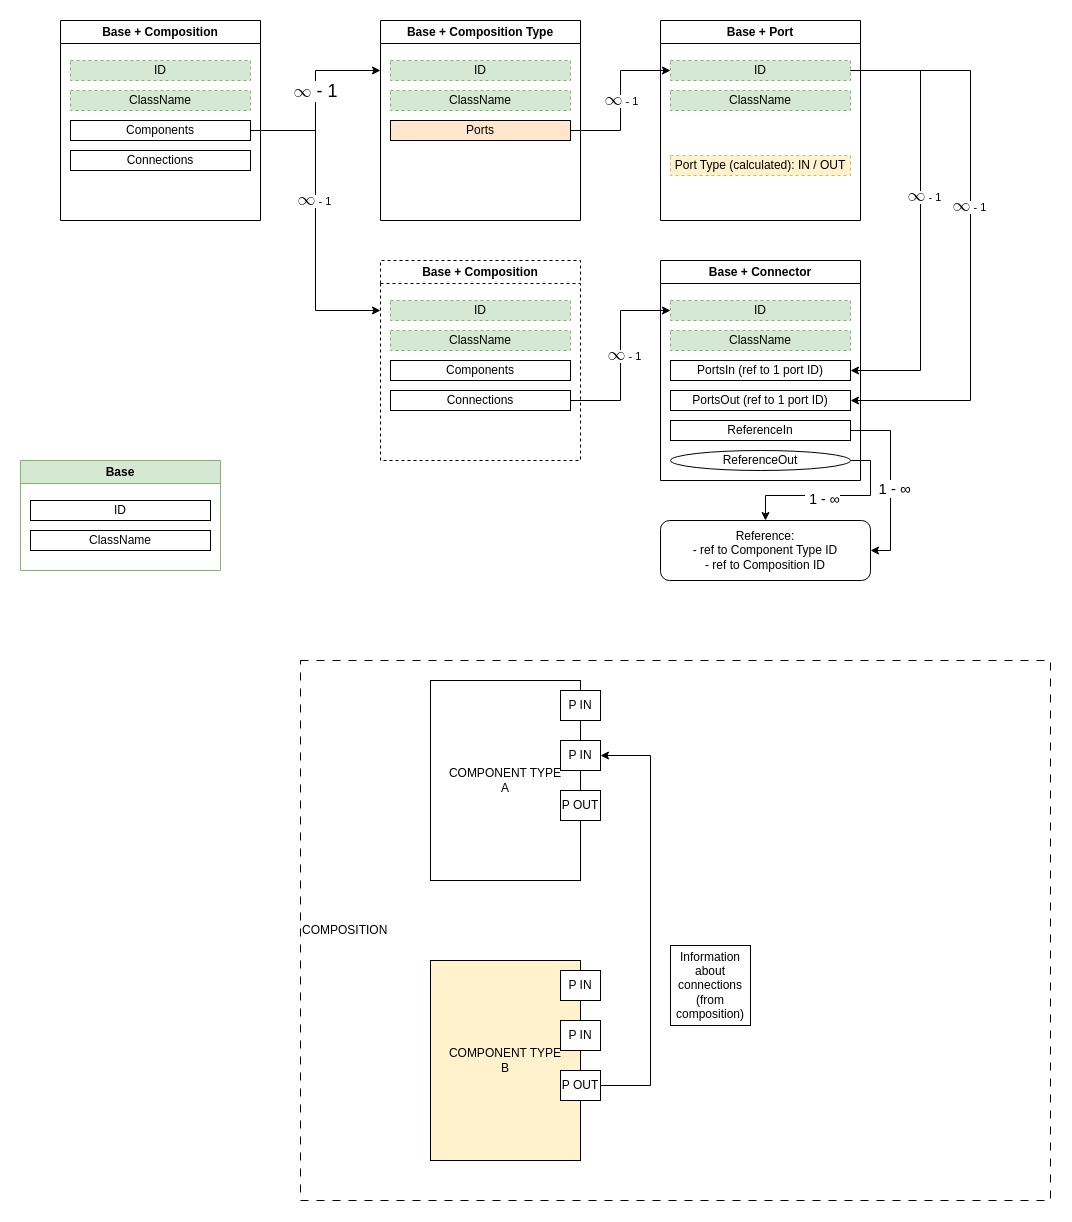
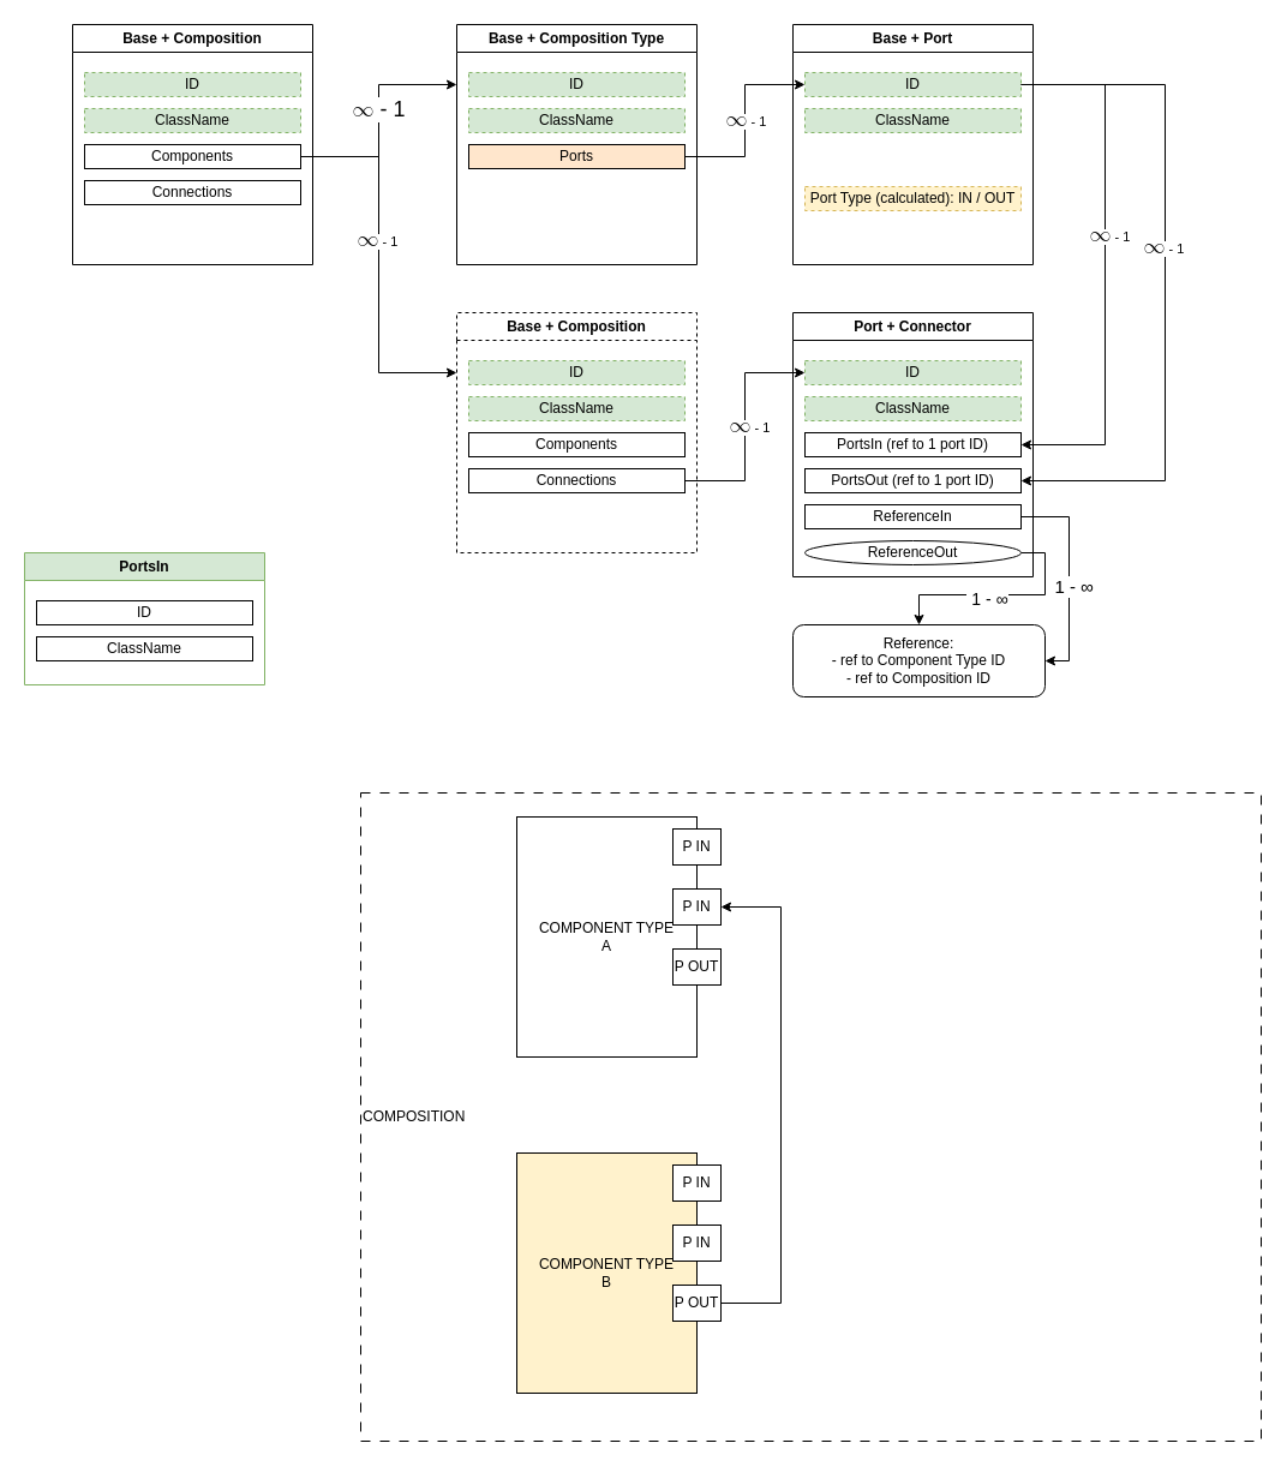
  <mxCell id="0" />
  <mxCell id="1" parent="0" />
  <mxCell id="2" value="Base + Composition Type" style="swimlane;whiteSpace=wrap;html=1;" vertex="1" parent="1"><mxGeometry x="380" y="20" width="200" height="200" as="geometry" /></mxCell>
  <mxCell id="3" value="ID" style="rounded=0;whiteSpace=wrap;html=1;dashed=1;fillColor=#d5e8d4;strokeColor=#82b366;" vertex="1" parent="2"><mxGeometry x="10" y="40" width="180" height="20" as="geometry" /></mxCell>
  <mxCell id="4" value="ClassName" style="rounded=0;whiteSpace=wrap;html=1;dashed=1;fillColor=#d5e8d4;strokeColor=#82b366;" vertex="1" parent="2"><mxGeometry x="10" y="70" width="180" height="20" as="geometry" /></mxCell>
  <mxCell id="5" value="Ports" style="rounded=0;whiteSpace=wrap;html=1;fillColor=#ffe6cc;" vertex="1" parent="2"><mxGeometry x="10" y="100" width="180" height="20" as="geometry" /></mxCell>
  <mxCell id="6" value="Base + Port" style="swimlane;whiteSpace=wrap;html=1;" vertex="1" parent="1"><mxGeometry x="660" y="20" width="200" height="200" as="geometry" /></mxCell>
  <mxCell id="7" value="ID" style="rounded=0;whiteSpace=wrap;html=1;dashed=1;fillColor=#d5e8d4;strokeColor=#82b366;" vertex="1" parent="6"><mxGeometry x="10" y="40" width="180" height="20" as="geometry" /></mxCell>
  <mxCell id="8" value="ClassName" style="rounded=0;whiteSpace=wrap;html=1;dashed=1;fillColor=#d5e8d4;strokeColor=#82b366;" vertex="1" parent="6"><mxGeometry x="10" y="70" width="180" height="20" as="geometry" /></mxCell>
  <mxCell id="9" value="Port Type (calculated): IN / OUT" style="rounded=0;whiteSpace=wrap;html=1;dashed=1;fillColor=#fff2cc;strokeColor=#d6b656;" vertex="1" parent="6"><mxGeometry x="10" y="135" width="180" height="20" as="geometry" /></mxCell>
- <mxCell id="10" value="Base + Connector" style="swimlane;whiteSpace=wrap;html=1;" vertex="1" parent="1"><mxGeometry x="660" y="260" width="200" height="220" as="geometry" /></mxCell>
+ <mxCell id="10" value="Port + Connector" style="swimlane;whiteSpace=wrap;html=1;" vertex="1" parent="1"><mxGeometry x="660" y="260" width="200" height="220" as="geometry" /></mxCell>
  <mxCell id="11" value="ID" style="rounded=0;whiteSpace=wrap;html=1;dashed=1;fillColor=#d5e8d4;strokeColor=#82b366;" vertex="1" parent="10"><mxGeometry x="10" y="40" width="180" height="20" as="geometry" /></mxCell>
  <mxCell id="12" value="ClassName" style="rounded=0;whiteSpace=wrap;html=1;dashed=1;fillColor=#d5e8d4;strokeColor=#82b366;" vertex="1" parent="10"><mxGeometry x="10" y="70" width="180" height="20" as="geometry" /></mxCell>
  <mxCell id="13" value="PortsIn (ref to 1 port ID)" style="rounded=0;whiteSpace=wrap;html=1;" vertex="1" parent="10"><mxGeometry x="10" y="100" width="180" height="20" as="geometry" /></mxCell>
  <mxCell id="14" value="PortsOut (ref to 1 port ID)" style="rounded=0;whiteSpace=wrap;html=1;" vertex="1" parent="10"><mxGeometry x="10" y="130" width="180" height="20" as="geometry" /></mxCell>
  <mxCell id="15" value="Base + Composition" style="swimlane;whiteSpace=wrap;html=1;" vertex="1" parent="1"><mxGeometry x="60" y="20" width="200" height="200" as="geometry" /></mxCell>
  <mxCell id="16" value="ID" style="rounded=0;whiteSpace=wrap;html=1;dashed=1;fillColor=#d5e8d4;strokeColor=#82b366;" vertex="1" parent="15"><mxGeometry x="10" y="40" width="180" height="20" as="geometry" /></mxCell>
  <mxCell id="17" value="ClassName" style="rounded=0;whiteSpace=wrap;html=1;dashed=1;fillColor=#d5e8d4;strokeColor=#82b366;" vertex="1" parent="15"><mxGeometry x="10" y="70" width="180" height="20" as="geometry" /></mxCell>
  <mxCell id="18" value="Components" style="rounded=0;whiteSpace=wrap;html=1;" vertex="1" parent="15"><mxGeometry x="10" y="100" width="180" height="20" as="geometry" /></mxCell>
  <mxCell id="19" value="Connections" style="rounded=0;whiteSpace=wrap;html=1;" vertex="1" parent="15"><mxGeometry x="10" y="130" width="180" height="20" as="geometry" /></mxCell>
- <mxCell id="20" value="Base" style="swimlane;whiteSpace=wrap;html=1;fillColor=#d5e8d4;strokeColor=#82b366;" vertex="1" parent="1"><mxGeometry x="20" y="460" width="200" height="110" as="geometry" /></mxCell>
+ <mxCell id="20" value="PortsIn" style="swimlane;whiteSpace=wrap;html=1;fillColor=#d5e8d4;strokeColor=#82b366;" vertex="1" parent="1"><mxGeometry x="20" y="460" width="200" height="110" as="geometry" /></mxCell>
  <mxCell id="21" value="ID" style="rounded=0;whiteSpace=wrap;html=1;" vertex="1" parent="20"><mxGeometry x="10" y="40" width="180" height="20" as="geometry" /></mxCell>
  <mxCell id="22" value="ClassName" style="rounded=0;whiteSpace=wrap;html=1;" vertex="1" parent="20"><mxGeometry x="10" y="70" width="180" height="20" as="geometry" /></mxCell>
  <mxCell id="23" style="edgeStyle=orthogonalEdgeStyle;rounded=0;orthogonalLoop=1;jettySize=auto;html=1;exitX=1;exitY=0.5;exitDx=0;exitDy=0;entryX=0;entryY=0.25;entryDx=0;entryDy=0;" edge="1" parent="1" source="18" target="2"><mxGeometry relative="1" as="geometry" /></mxCell>
  <mxCell id="24" value="&lt;math xmlns=&quot;http://www.w3.org/1998/Math/MathML&quot; style=&quot;font-size: 18px;&quot;&gt;&lt;mrow class=&quot;MJX-TeXAtom-ORD&quot; style=&quot;font-size: 18px;&quot;&gt;&lt;mstyle scriptlevel=&quot;0&quot; displaystyle=&quot;true&quot; style=&quot;font-size: 18px;&quot;&gt;&lt;mi mathvariant=&quot;normal&quot; style=&quot;font-size: 18px;&quot;&gt;∞&lt;/mi&gt;&lt;/mstyle&gt;&lt;/mrow&gt;&lt;/math&gt;&amp;nbsp;- 1" style="edgeLabel;html=1;align=center;verticalAlign=middle;resizable=0;points=[];fontSize=18;" vertex="1" connectable="0" parent="23"><mxGeometry x="-0.232" y="1" relative="1" as="geometry"><mxPoint y="-32" as="offset" /></mxGeometry></mxCell>
  <mxCell id="25" value="Base + Composition" style="swimlane;whiteSpace=wrap;html=1;dashed=1;" vertex="1" parent="1"><mxGeometry x="380" y="260" width="200" height="200" as="geometry" /></mxCell>
  <mxCell id="26" value="ID" style="rounded=0;whiteSpace=wrap;html=1;dashed=1;fillColor=#d5e8d4;strokeColor=#82b366;" vertex="1" parent="25"><mxGeometry x="10" y="40" width="180" height="20" as="geometry" /></mxCell>
  <mxCell id="27" value="ClassName" style="rounded=0;whiteSpace=wrap;html=1;dashed=1;fillColor=#d5e8d4;strokeColor=#82b366;" vertex="1" parent="25"><mxGeometry x="10" y="70" width="180" height="20" as="geometry" /></mxCell>
  <mxCell id="28" value="Components" style="rounded=0;whiteSpace=wrap;html=1;" vertex="1" parent="25"><mxGeometry x="10" y="100" width="180" height="20" as="geometry" /></mxCell>
  <mxCell id="29" value="Connections" style="rounded=0;whiteSpace=wrap;html=1;" vertex="1" parent="25"><mxGeometry x="10" y="130" width="180" height="20" as="geometry" /></mxCell>
  <mxCell id="30" style="edgeStyle=orthogonalEdgeStyle;rounded=0;orthogonalLoop=1;jettySize=auto;html=1;exitX=1;exitY=0.5;exitDx=0;exitDy=0;entryX=0;entryY=0.25;entryDx=0;entryDy=0;" edge="1" parent="1" source="18" target="25"><mxGeometry relative="1" as="geometry" /></mxCell>
  <mxCell id="31" value="&lt;math style=&quot;font-size: 18px;&quot; xmlns=&quot;http://www.w3.org/1998/Math/MathML&quot;&gt;&lt;mrow class=&quot;MJX-TeXAtom-ORD&quot; style=&quot;font-size: 18px;&quot;&gt;&lt;mstyle scriptlevel=&quot;0&quot; displaystyle=&quot;true&quot; style=&quot;font-size: 18px;&quot;&gt;&lt;mi mathvariant=&quot;normal&quot; style=&quot;font-size: 18px;&quot;&gt;∞&lt;/mi&gt;&lt;/mstyle&gt;&lt;/mrow&gt;&lt;/math&gt;&amp;nbsp;- 1" style="edgeLabel;html=1;align=center;verticalAlign=middle;resizable=0;points=[];" vertex="1" connectable="0" parent="30"><mxGeometry x="-0.126" y="-2" relative="1" as="geometry"><mxPoint as="offset" /></mxGeometry></mxCell>
  <mxCell id="32" style="edgeStyle=orthogonalEdgeStyle;rounded=0;orthogonalLoop=1;jettySize=auto;html=1;exitX=1;exitY=0.5;exitDx=0;exitDy=0;entryX=0;entryY=0.5;entryDx=0;entryDy=0;" edge="1" parent="1" source="29" target="11"><mxGeometry relative="1" as="geometry" /></mxCell>
  <mxCell id="33" value="&lt;math style=&quot;font-size: 18px;&quot; xmlns=&quot;http://www.w3.org/1998/Math/MathML&quot;&gt;&lt;mrow class=&quot;MJX-TeXAtom-ORD&quot; style=&quot;font-size: 18px;&quot;&gt;&lt;mstyle scriptlevel=&quot;0&quot; displaystyle=&quot;true&quot; style=&quot;font-size: 18px;&quot;&gt;&lt;mi mathvariant=&quot;normal&quot; style=&quot;font-size: 18px;&quot;&gt;∞&lt;/mi&gt;&lt;/mstyle&gt;&lt;/mrow&gt;&lt;/math&gt;&amp;nbsp;- 1" style="edgeLabel;html=1;align=center;verticalAlign=middle;resizable=0;points=[];" vertex="1" connectable="0" parent="32"><mxGeometry y="-2" relative="1" as="geometry"><mxPoint x="1" as="offset" /></mxGeometry></mxCell>
  <mxCell id="34" style="edgeStyle=orthogonalEdgeStyle;rounded=0;orthogonalLoop=1;jettySize=auto;html=1;exitX=1;exitY=0.5;exitDx=0;exitDy=0;entryX=0;entryY=0.5;entryDx=0;entryDy=0;" edge="1" parent="1" source="5" target="7"><mxGeometry relative="1" as="geometry" /></mxCell>
  <mxCell id="35" value="&lt;math style=&quot;font-size: 18px;&quot; xmlns=&quot;http://www.w3.org/1998/Math/MathML&quot;&gt;&lt;mrow class=&quot;MJX-TeXAtom-ORD&quot; style=&quot;font-size: 18px;&quot;&gt;&lt;mstyle scriptlevel=&quot;0&quot; displaystyle=&quot;true&quot; style=&quot;font-size: 18px;&quot;&gt;&lt;mi mathvariant=&quot;normal&quot; style=&quot;font-size: 18px;&quot;&gt;∞&lt;/mi&gt;&lt;/mstyle&gt;&lt;/mrow&gt;&lt;/math&gt;&amp;nbsp;- 1" style="edgeLabel;html=1;align=center;verticalAlign=middle;resizable=0;points=[];" vertex="1" connectable="0" parent="34"><mxGeometry x="0.212" y="-2" relative="1" as="geometry"><mxPoint x="-2" y="17" as="offset" /></mxGeometry></mxCell>
  <mxCell id="36" style="edgeStyle=orthogonalEdgeStyle;rounded=0;orthogonalLoop=1;jettySize=auto;html=1;exitX=1;exitY=0.5;exitDx=0;exitDy=0;entryX=1;entryY=0.5;entryDx=0;entryDy=0;" edge="1" parent="1" source="38" target="42"><mxGeometry relative="1" as="geometry" /></mxCell>
  <mxCell id="37" value="&lt;math style=&quot;font-size: 15px;&quot; xmlns=&quot;http://www.w3.org/1998/Math/MathML&quot;&gt;&lt;mrow class=&quot;MJX-TeXAtom-ORD&quot; style=&quot;font-size: 15px;&quot;&gt;&lt;mstyle scriptlevel=&quot;0&quot; displaystyle=&quot;true&quot; style=&quot;font-size: 15px;&quot;&gt;&lt;mi mathvariant=&quot;normal&quot; style=&quot;font-size: 15px;&quot;&gt;&lt;/mi&gt;&lt;/mstyle&gt;&lt;/mrow&gt;&lt;/math&gt;&amp;nbsp;1 -&amp;nbsp;∞" style="edgeLabel;html=1;align=center;verticalAlign=middle;resizable=0;points=[];fontSize=15;" vertex="1" connectable="0" parent="36"><mxGeometry x="0.072" y="1" relative="1" as="geometry"><mxPoint y="1" as="offset" /></mxGeometry></mxCell>
  <mxCell id="38" value="ReferenceIn" style="rounded=0;whiteSpace=wrap;html=1;" vertex="1" parent="1"><mxGeometry x="670" y="420" width="180" height="20" as="geometry" /></mxCell>
  <mxCell id="39" style="edgeStyle=orthogonalEdgeStyle;rounded=0;orthogonalLoop=1;jettySize=auto;html=1;exitX=1;exitY=0.5;exitDx=0;exitDy=0;entryX=0.5;entryY=0;entryDx=0;entryDy=0;" edge="1" parent="1" source="41" target="42"><mxGeometry relative="1" as="geometry" /></mxCell>
  <mxCell id="40" value="&amp;nbsp;1 -&amp;nbsp;∞" style="edgeLabel;html=1;align=center;verticalAlign=middle;resizable=0;points=[];fontSize=14;" vertex="1" connectable="0" parent="39"><mxGeometry x="-0.141" y="3" relative="1" as="geometry"><mxPoint x="-25" as="offset" /></mxGeometry></mxCell>
  <mxCell id="41" value="ReferenceOut" style="ellipse;whiteSpace=wrap;html=1;" vertex="1" parent="1"><mxGeometry x="670" y="450" width="180" height="20" as="geometry" /></mxCell>
  <mxCell id="42" value="Reference:&lt;br&gt;- ref to Component Type ID&lt;br&gt;- ref to Composition ID" style="rounded=1;whiteSpace=wrap;html=1;" vertex="1" parent="1"><mxGeometry x="660" y="520" width="210" height="60" as="geometry" /></mxCell>
  <mxCell id="43" style="edgeStyle=orthogonalEdgeStyle;rounded=0;orthogonalLoop=1;jettySize=auto;html=1;exitX=1;exitY=0.5;exitDx=0;exitDy=0;entryX=1;entryY=0.5;entryDx=0;entryDy=0;" edge="1" parent="1" source="7" target="13"><mxGeometry relative="1" as="geometry"><Array as="points"><mxPoint x="920" y="70" /><mxPoint x="920" y="370" /></Array></mxGeometry></mxCell>
  <mxCell id="44" value="&lt;math style=&quot;font-size: 18px;&quot; xmlns=&quot;http://www.w3.org/1998/Math/MathML&quot;&gt;&lt;mrow class=&quot;MJX-TeXAtom-ORD&quot; style=&quot;font-size: 18px;&quot;&gt;&lt;mstyle scriptlevel=&quot;0&quot; displaystyle=&quot;true&quot; style=&quot;font-size: 18px;&quot;&gt;&lt;mi mathvariant=&quot;normal&quot; style=&quot;font-size: 18px;&quot;&gt;∞&lt;/mi&gt;&lt;/mstyle&gt;&lt;/mrow&gt;&lt;/math&gt;&amp;nbsp;- 1&lt;br&gt;" style="edgeLabel;html=1;align=center;verticalAlign=middle;resizable=0;points=[];" vertex="1" connectable="0" parent="43"><mxGeometry x="-0.109" y="3" relative="1" as="geometry"><mxPoint as="offset" /></mxGeometry></mxCell>
  <mxCell id="45" style="edgeStyle=orthogonalEdgeStyle;rounded=0;orthogonalLoop=1;jettySize=auto;html=1;exitX=1;exitY=0.5;exitDx=0;exitDy=0;entryX=1;entryY=0.5;entryDx=0;entryDy=0;" edge="1" parent="1" source="7" target="14"><mxGeometry relative="1" as="geometry"><Array as="points"><mxPoint x="970" y="70" /><mxPoint x="970" y="400" /></Array></mxGeometry></mxCell>
  <mxCell id="46" value="&lt;math style=&quot;font-size: 18px;&quot; xmlns=&quot;http://www.w3.org/1998/Math/MathML&quot;&gt;&lt;mrow class=&quot;MJX-TeXAtom-ORD&quot; style=&quot;font-size: 18px;&quot;&gt;&lt;mstyle scriptlevel=&quot;0&quot; displaystyle=&quot;true&quot; style=&quot;font-size: 18px;&quot;&gt;&lt;mi mathvariant=&quot;normal&quot; style=&quot;font-size: 18px;&quot;&gt;∞&lt;/mi&gt;&lt;/mstyle&gt;&lt;/mrow&gt;&lt;/math&gt;&amp;nbsp;- 1" style="edgeLabel;html=1;align=center;verticalAlign=middle;resizable=0;points=[];" vertex="1" connectable="0" parent="45"><mxGeometry x="-0.102" y="-2" relative="1" as="geometry"><mxPoint as="offset" /></mxGeometry></mxCell>
  <mxCell id="47" value="COMPOSITION" style="rounded=0;whiteSpace=wrap;html=1;align=left;dashed=1;dashPattern=8 8;" vertex="1" parent="1"><mxGeometry x="300" y="660" width="750" height="540" as="geometry" /></mxCell>
  <mxCell id="48" value="COMPONENT TYPE&lt;br&gt;B" style="rounded=0;whiteSpace=wrap;html=1;fillColor=#fff2cc;" vertex="1" parent="1"><mxGeometry x="430" y="960" width="150" height="200" as="geometry" /></mxCell>
  <mxCell id="49" value="P IN" style="rounded=0;whiteSpace=wrap;html=1;" vertex="1" parent="1"><mxGeometry x="560" y="970" width="40" height="30" as="geometry" /></mxCell>
  <mxCell id="50" value="P IN" style="rounded=0;whiteSpace=wrap;html=1;" vertex="1" parent="1"><mxGeometry x="560" y="1020" width="40" height="30" as="geometry" /></mxCell>
  <mxCell id="51" style="edgeStyle=orthogonalEdgeStyle;rounded=0;orthogonalLoop=1;jettySize=auto;html=1;exitX=1;exitY=0.5;exitDx=0;exitDy=0;entryX=1;entryY=0.5;entryDx=0;entryDy=0;" edge="1" parent="1" source="52" target="59"><mxGeometry relative="1" as="geometry"><Array as="points"><mxPoint x="650" y="1085" /><mxPoint x="650" y="755" /></Array></mxGeometry></mxCell>
  <mxCell id="52" value="P OUT" style="rounded=0;whiteSpace=wrap;html=1;" vertex="1" parent="1"><mxGeometry x="560" y="1070" width="40" height="30" as="geometry" /></mxCell>
- <mxCell id="53" value="Information about connections (from composition)" style="whiteSpace=wrap;html=1;aspect=fixed;" vertex="1" parent="1"><mxGeometry x="670" y="945" width="80" height="80" as="geometry" /></mxCell>
  <mxCell id="54" value="" style="group" vertex="1" connectable="0" parent="1"><mxGeometry x="430" y="680" width="170" height="200" as="geometry" /></mxCell>
  <mxCell id="55" value="" style="group" vertex="1" connectable="0" parent="54"><mxGeometry width="170" height="200" as="geometry" /></mxCell>
  <mxCell id="56" value="" style="group" vertex="1" connectable="0" parent="55"><mxGeometry width="170" height="200" as="geometry" /></mxCell>
  <mxCell id="57" value="COMPONENT TYPE&lt;br&gt;A" style="rounded=0;whiteSpace=wrap;html=1;" vertex="1" parent="56"><mxGeometry width="150" height="200" as="geometry" /></mxCell>
  <mxCell id="58" value="P IN" style="rounded=0;whiteSpace=wrap;html=1;" vertex="1" parent="56"><mxGeometry x="130" y="10" width="40" height="30" as="geometry" /></mxCell>
  <mxCell id="59" value="P IN" style="rounded=0;whiteSpace=wrap;html=1;" vertex="1" parent="56"><mxGeometry x="130" y="60" width="40" height="30" as="geometry" /></mxCell>
  <mxCell id="60" value="P OUT" style="rounded=0;whiteSpace=wrap;html=1;" vertex="1" parent="54"><mxGeometry x="130" y="110" width="40" height="30" as="geometry" /></mxCell>
